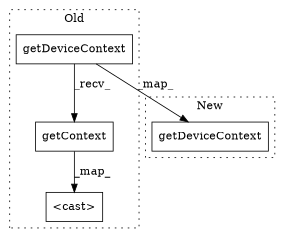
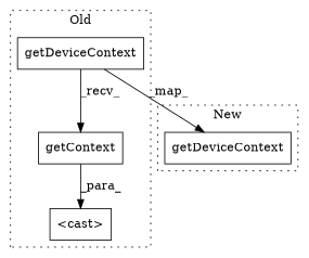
  digraph {
    node [a=32 l=18 shape=box]
    n1 [label=getDeviceContext s=12212]
    n2 [l=12 label=getContext s=12231]
    n3 [a=11 l=14 label="<cast>" s=12188]
    n4 [label=getDeviceContext s=12090]
    subgraph cluster_1 {
      label=Old
      style=dotted
      n1
      n2
      n3
    }
    subgraph cluster_2 {
      label=New
      style=dotted
      n4
    }
    n1 -> n2 [label=_recv_]
    n1 -> n4 [label=_map_]
-   n2 -> n3 [label=_map_]
+   n2 -> n3 [label=_para_]
  }
